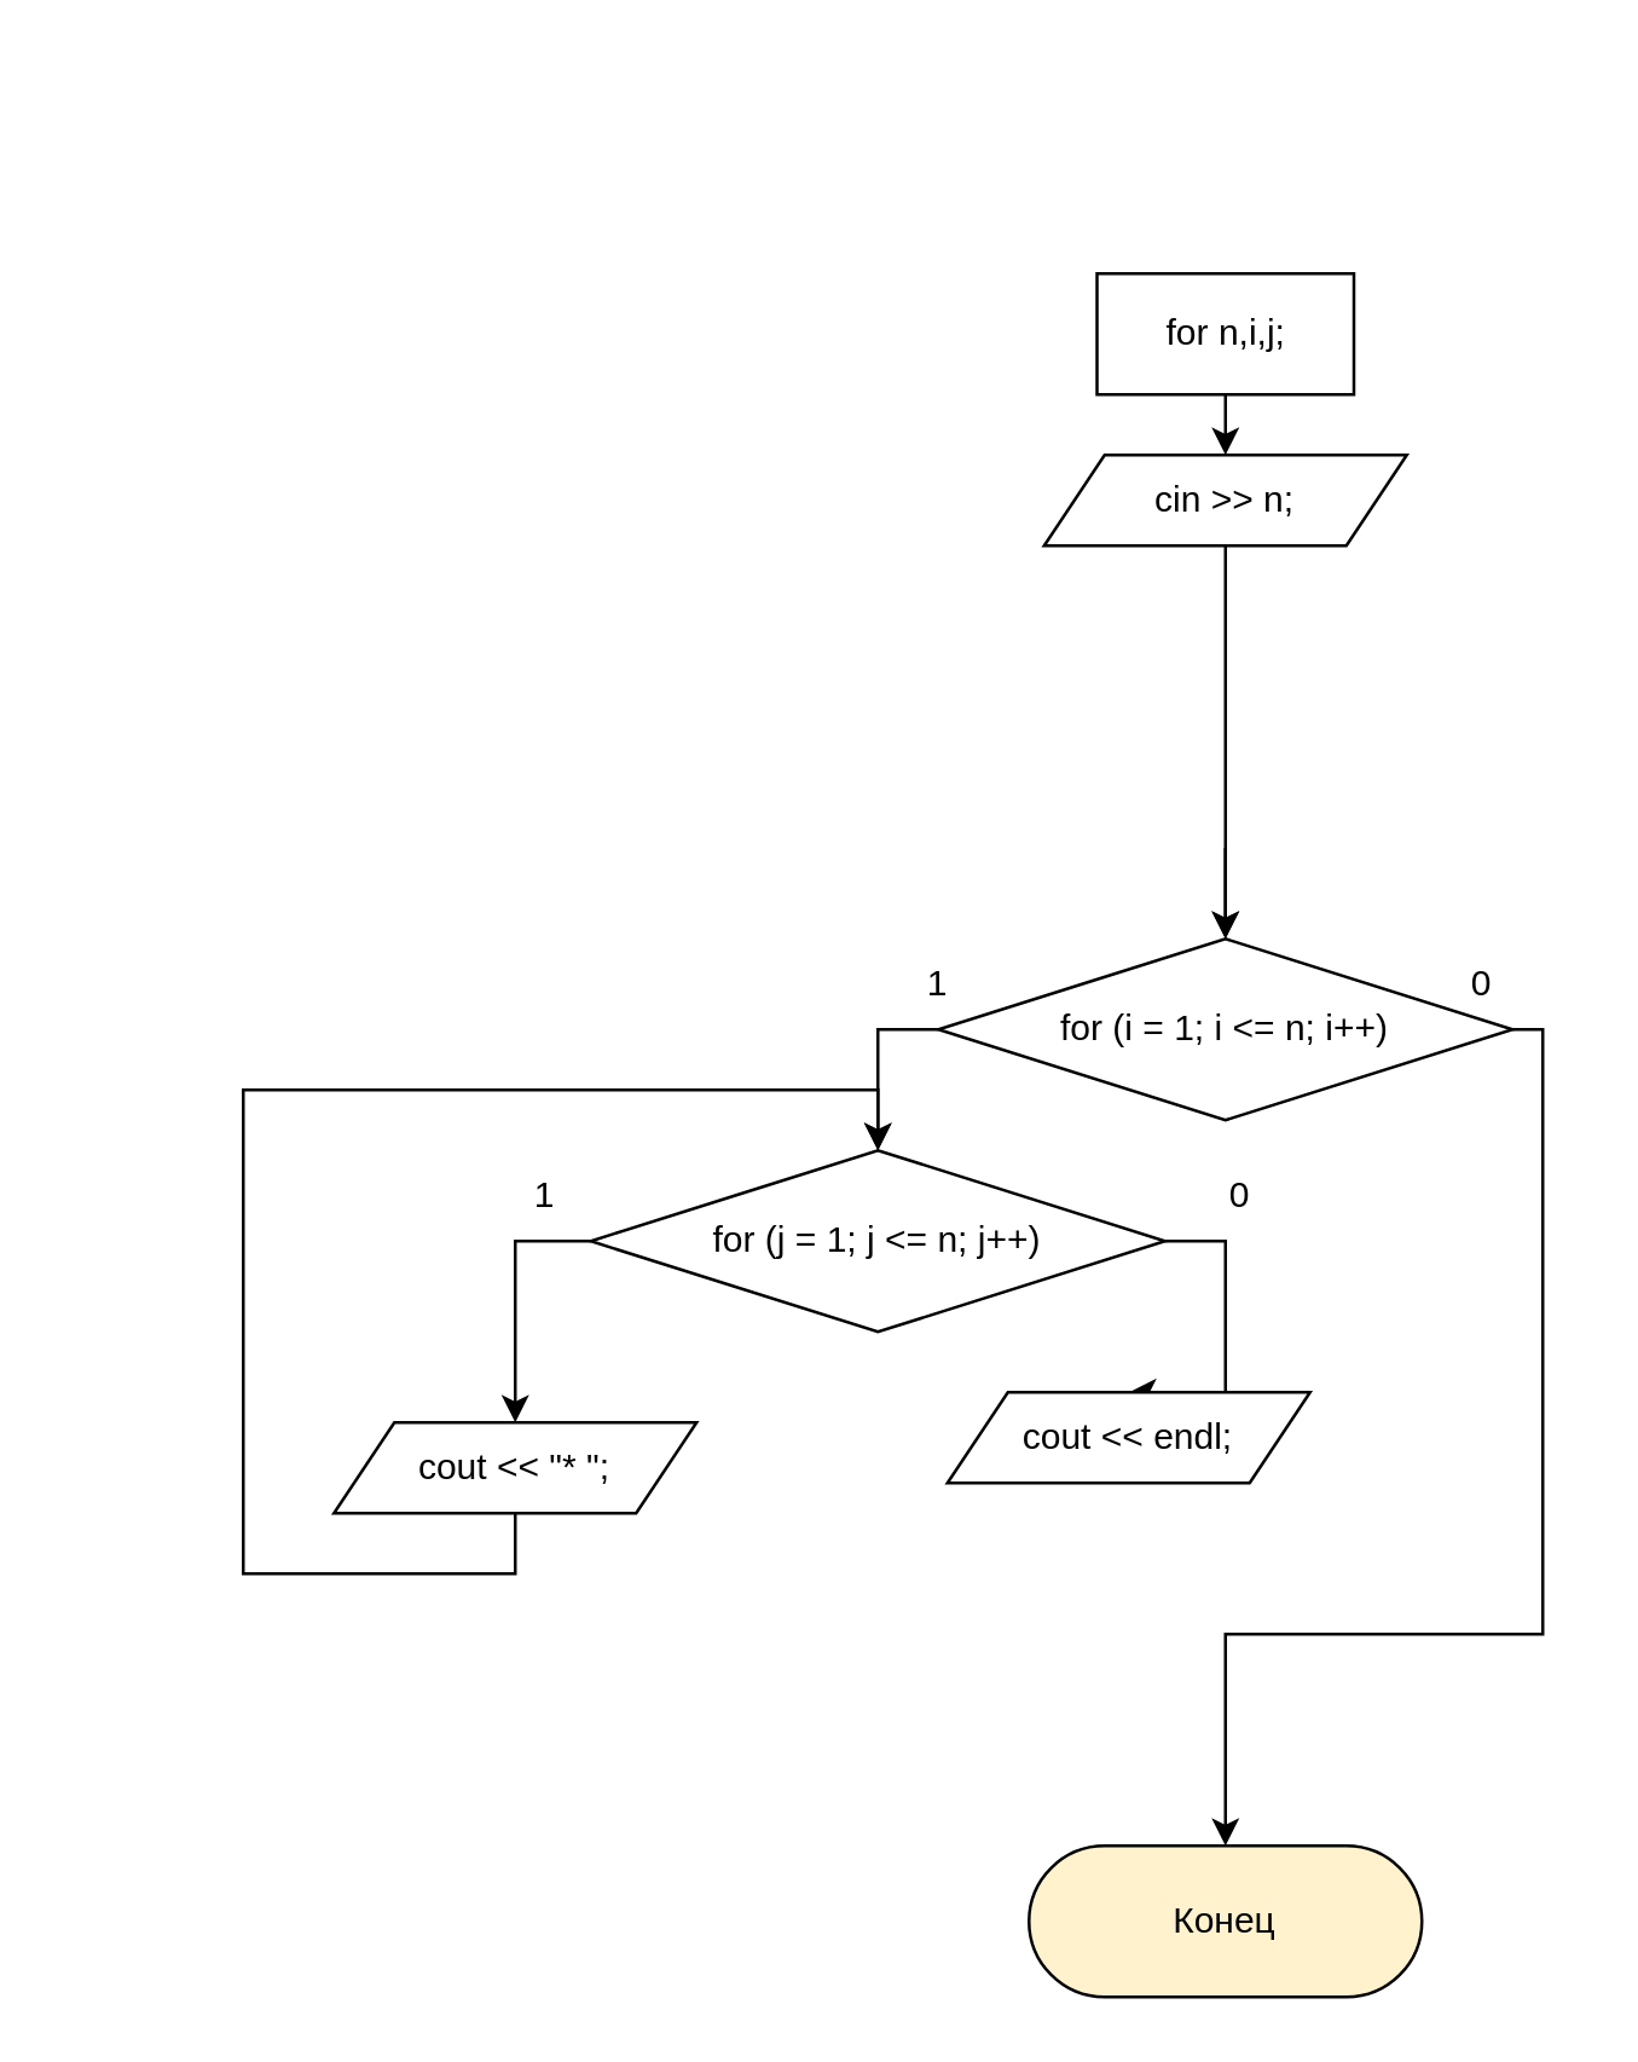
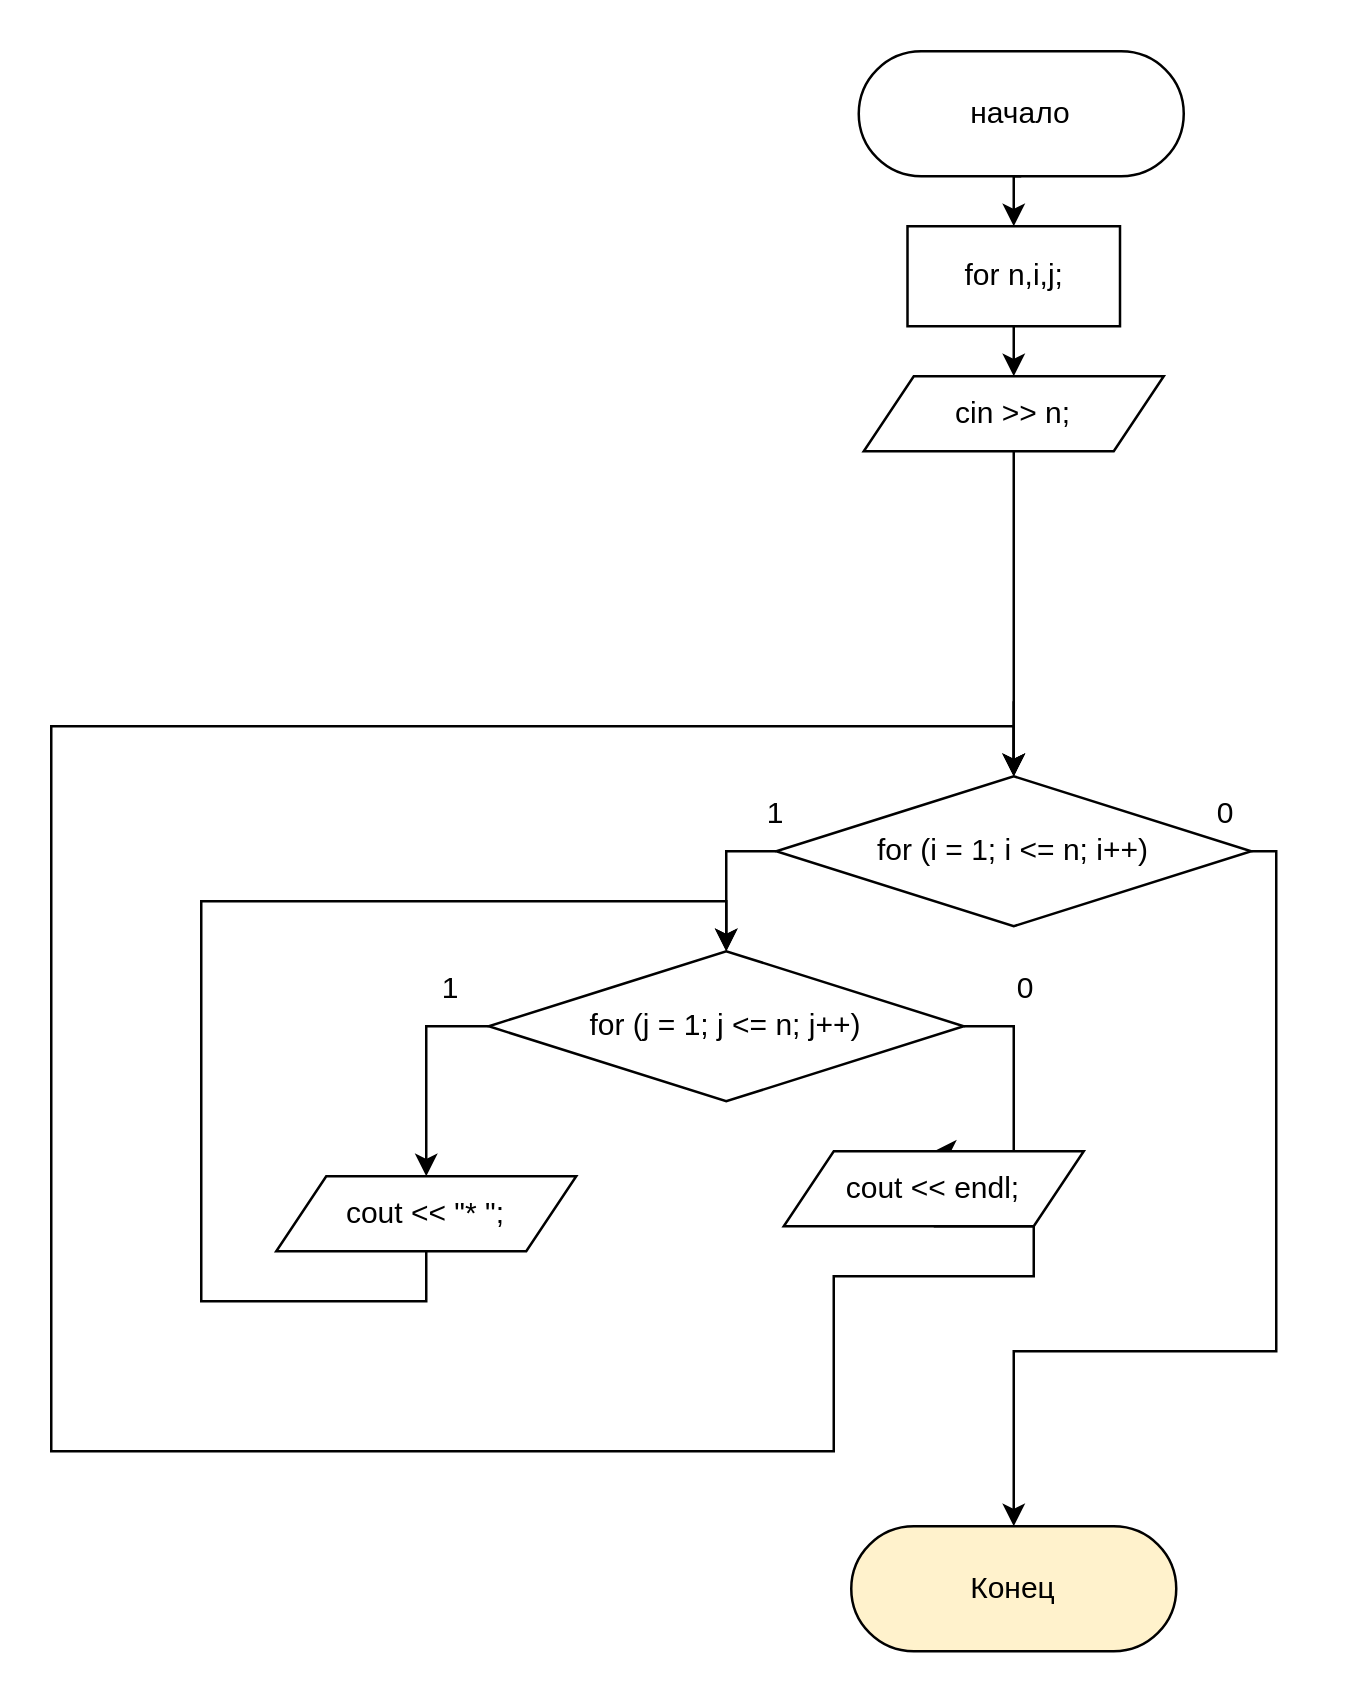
  <mxCell id="0" />
  <mxCell id="1" parent="0" />
+ <mxCell id="2" style="edgeStyle=orthogonalEdgeStyle;rounded=0;orthogonalLoop=1;jettySize=auto;html=1;exitX=0.5;exitY=1;exitDx=0;exitDy=0;entryX=0.5;entryY=0;entryDx=0;entryDy=0;" parent="1" source="3" target="5" edge="1"><mxGeometry relative="1" as="geometry" /></mxCell>
+ <mxCell id="3" value="начало" style="rounded=1;whiteSpace=wrap;html=1;arcSize=50;" parent="1" vertex="1"><mxGeometry x="343" width="130" height="50" as="geometry" y="20" /></mxCell>
  <mxCell id="4" style="edgeStyle=orthogonalEdgeStyle;rounded=0;orthogonalLoop=1;jettySize=auto;html=1;exitX=0.5;exitY=1;exitDx=0;exitDy=0;entryX=0.5;entryY=0;entryDx=0;entryDy=0;" parent="1" source="5" target="20" edge="1"><mxGeometry relative="1" as="geometry"><mxPoint x="405" y="160" as="targetPoint" /></mxGeometry></mxCell>
  <mxCell id="5" value="for n,i,j;" style="rounded=0;whiteSpace=wrap;html=1;" parent="1" vertex="1"><mxGeometry x="362.5" y="90" width="85" height="40" as="geometry" /></mxCell>
  <mxCell id="6" style="edgeStyle=orthogonalEdgeStyle;rounded=0;orthogonalLoop=1;jettySize=auto;html=1;exitX=0;exitY=0.5;exitDx=0;exitDy=0;entryX=0.5;entryY=0;entryDx=0;entryDy=0;" edge="1" parent="1" source="8" target="12"><mxGeometry relative="1" as="geometry" /></mxCell>
  <mxCell id="7" style="edgeStyle=orthogonalEdgeStyle;rounded=0;orthogonalLoop=1;jettySize=auto;html=1;exitX=1;exitY=0.5;exitDx=0;exitDy=0;entryX=0.5;entryY=0;entryDx=0;entryDy=0;" edge="1" parent="1" source="8" target="9"><mxGeometry relative="1" as="geometry"><Array as="points"><mxPoint x="510" y="340" /><mxPoint x="510" y="540" /><mxPoint x="405" y="540" /></Array></mxGeometry></mxCell>
  <mxCell id="8" value="for (i = 1; i &amp;lt;= n; i++)" style="rhombus;whiteSpace=wrap;html=1;rounded=1;arcSize=0;" parent="1" vertex="1"><mxGeometry x="310" y="310" width="190" height="60" as="geometry" /></mxCell>
  <mxCell id="9" value="Конец" style="rounded=1;whiteSpace=wrap;html=1;arcSize=50;fillColor=#fff2cc;" parent="1" vertex="1"><mxGeometry x="340" y="610" width="130" height="50" as="geometry" /></mxCell>
  <mxCell id="10" style="edgeStyle=orthogonalEdgeStyle;rounded=0;orthogonalLoop=1;jettySize=auto;html=1;exitX=0;exitY=0.5;exitDx=0;exitDy=0;entryX=0.5;entryY=0;entryDx=0;entryDy=0;" edge="1" parent="1" source="12" target="14"><mxGeometry relative="1" as="geometry" /></mxCell>
  <mxCell id="11" style="edgeStyle=orthogonalEdgeStyle;rounded=0;orthogonalLoop=1;jettySize=auto;html=1;exitX=1;exitY=0.5;exitDx=0;exitDy=0;entryX=0.5;entryY=0;entryDx=0;entryDy=0;" edge="1" parent="1" source="12" target="22"><mxGeometry relative="1" as="geometry"><mxPoint x="435" y="490" as="targetPoint" /></mxGeometry></mxCell>
  <mxCell id="12" value="for (j = 1; j &amp;lt;= n; j++)" style="rhombus;whiteSpace=wrap;html=1;rounded=1;arcSize=0;" vertex="1" parent="1"><mxGeometry x="195" y="380" width="190" height="60" as="geometry" /></mxCell>
  <mxCell id="13" style="edgeStyle=orthogonalEdgeStyle;rounded=0;orthogonalLoop=1;jettySize=auto;html=1;exitX=0.5;exitY=1;exitDx=0;exitDy=0;entryX=0.5;entryY=0;entryDx=0;entryDy=0;" edge="1" parent="1" source="14" target="12"><mxGeometry relative="1" as="geometry"><Array as="points"><mxPoint x="170" y="520" /><mxPoint x="80" y="520" /><mxPoint x="80" y="360" /><mxPoint x="290" y="360" /></Array></mxGeometry></mxCell>
  <mxCell id="14" value="cout &amp;lt;&amp;lt; &quot;* &quot;;" style="shape=parallelogram;perimeter=parallelogramPerimeter;whiteSpace=wrap;html=1;fixedSize=1;rounded=1;arcSize=0;" vertex="1" parent="1"><mxGeometry x="110" y="470" width="120" height="30" as="geometry" /></mxCell>
  <mxCell id="15" value="1" style="text;html=1;strokeColor=none;fillColor=none;align=center;verticalAlign=middle;whiteSpace=wrap;rounded=0;" vertex="1" parent="1"><mxGeometry x="280" y="310" width="60" height="30" as="geometry" /></mxCell>
  <mxCell id="16" value="1" style="text;html=1;strokeColor=none;fillColor=none;align=center;verticalAlign=middle;whiteSpace=wrap;rounded=0;" vertex="1" parent="1"><mxGeometry x="150" y="380" width="60" height="30" as="geometry" /></mxCell>
  <mxCell id="17" value="0" style="text;html=1;strokeColor=none;fillColor=none;align=center;verticalAlign=middle;whiteSpace=wrap;rounded=0;" vertex="1" parent="1"><mxGeometry x="460" y="310" width="60" height="30" as="geometry" /></mxCell>
  <mxCell id="18" value="0" style="text;html=1;strokeColor=none;fillColor=none;align=center;verticalAlign=middle;whiteSpace=wrap;rounded=0;" vertex="1" parent="1"><mxGeometry x="380" y="380" width="60" height="30" as="geometry" /></mxCell>
  <mxCell id="19" style="edgeStyle=orthogonalEdgeStyle;rounded=0;orthogonalLoop=1;jettySize=auto;html=1;exitX=0.5;exitY=1;exitDx=0;exitDy=0;entryX=0.5;entryY=0;entryDx=0;entryDy=0;" edge="1" parent="1" source="20" target="8"><mxGeometry relative="1" as="geometry" /></mxCell>
  <mxCell id="20" value="cin &amp;gt;&amp;gt; n;" style="shape=parallelogram;perimeter=parallelogramPerimeter;whiteSpace=wrap;html=1;fixedSize=1;rounded=1;arcSize=0;" vertex="1" parent="1"><mxGeometry x="345" y="150" width="120" height="30" as="geometry" /></mxCell>
+ <mxCell id="21" style="edgeStyle=orthogonalEdgeStyle;rounded=0;orthogonalLoop=1;jettySize=auto;html=1;exitX=0.5;exitY=1;exitDx=0;exitDy=0;entryX=0.5;entryY=0;entryDx=0;entryDy=0;" edge="1" parent="1" source="22" target="8"><mxGeometry relative="1" as="geometry"><mxPoint x="20" y="320" as="targetPoint" /><Array as="points"><mxPoint x="413" y="510" /><mxPoint x="333" y="510" /><mxPoint x="333" y="580" /><mxPoint x="20" y="580" /><mxPoint x="20" y="290" /><mxPoint x="405" y="290" /></Array></mxGeometry></mxCell>
  <mxCell id="22" value="cout &amp;lt;&amp;lt; endl;" style="shape=parallelogram;perimeter=parallelogramPerimeter;whiteSpace=wrap;html=1;fixedSize=1;rounded=1;arcSize=0;" vertex="1" parent="1"><mxGeometry x="313" y="460" width="120" height="30" as="geometry" /></mxCell>
  <mxCell id="23" style="edgeStyle=orthogonalEdgeStyle;rounded=0;orthogonalLoop=1;jettySize=auto;html=1;exitX=0.5;exitY=1;exitDx=0;exitDy=0;entryX=0.5;entryY=0;entryDx=0;entryDy=0;" edge="1" parent="1" target="8"><mxGeometry relative="1" as="geometry"><mxPoint x="405" y="280" as="sourcePoint" /></mxGeometry></mxCell>
